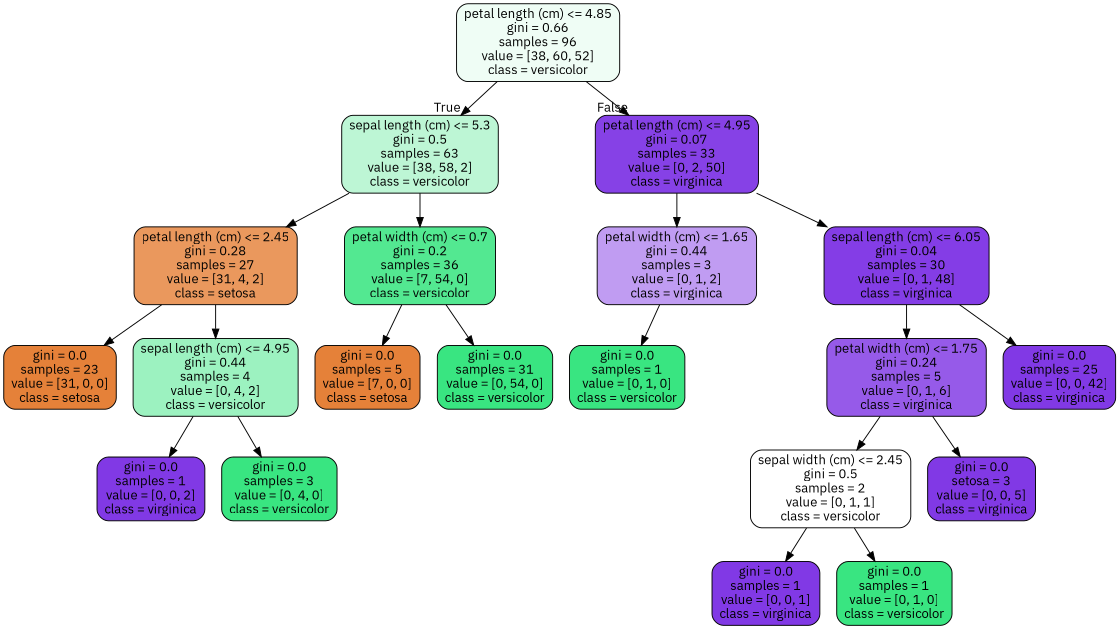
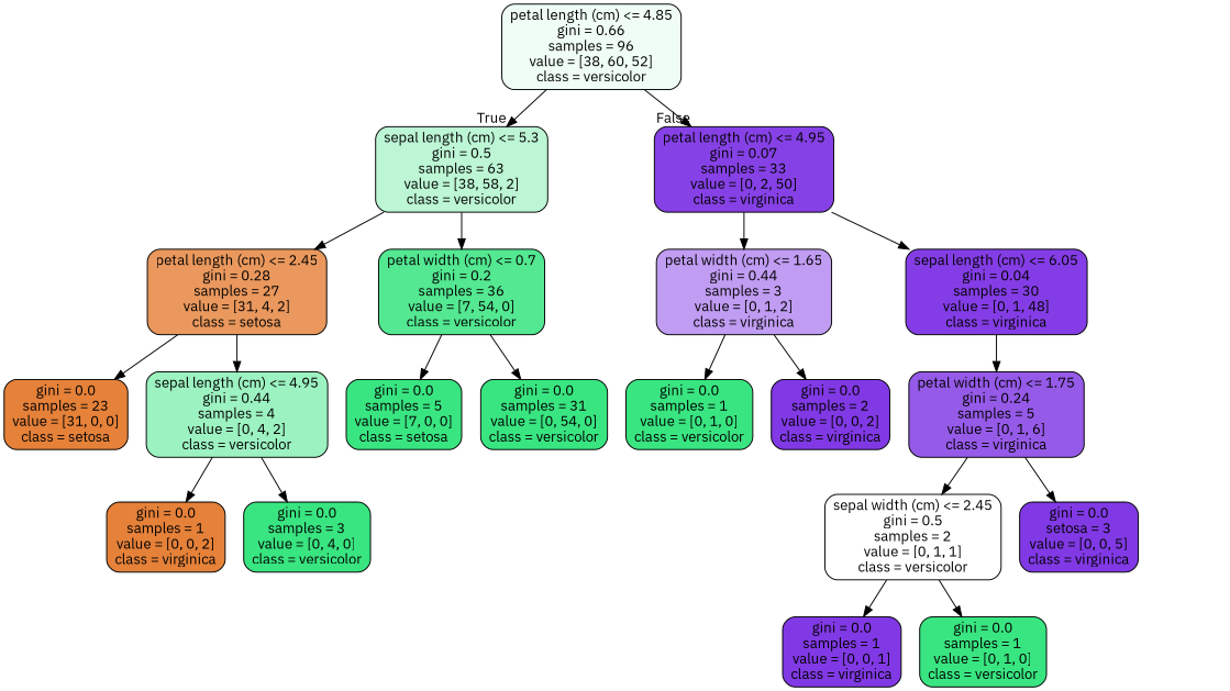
  digraph {
    fontname="IBM Plex Sans"
    node [color=black fillcolor="#8139e5" fontname="IBM Plex Sans" shape=box style="filled, rounded"]
    edge [fontname="IBM Plex Sans"]
    n1 [fillcolor="#effdf5" label="petal length (cm) <= 4.85\ngini = 0.66\nsamples = 96\nvalue = [38, 60, 52]\nclass = versicolor"]
    n2 [fillcolor="#bdf6d5" label="sepal length (cm) <= 5.3\ngini = 0.5\nsamples = 63\nvalue = [38, 58, 2]\nclass = versicolor"]
    n3 [fillcolor="#8641e6" label="petal length (cm) <= 4.95\ngini = 0.07\nsamples = 33\nvalue = [0, 2, 50]\nclass = virginica"]
    n4 [fillcolor="#ea985d" label="petal length (cm) <= 2.45\ngini = 0.28\nsamples = 27\nvalue = [31, 4, 2]\nclass = setosa"]
    n5 [fillcolor="#53e891" label="petal width (cm) <= 0.7\ngini = 0.2\nsamples = 36\nvalue = [7, 54, 0]\nclass = versicolor"]
    n6 [fillcolor="#c09cf2" label="petal width (cm) <= 1.65\ngini = 0.44\nsamples = 3\nvalue = [0, 1, 2]\nclass = virginica"]
    n7 [fillcolor="#843de6" label="sepal length (cm) <= 6.05\ngini = 0.04\nsamples = 30\nvalue = [0, 1, 48]\nclass = virginica"]
    n8 [fillcolor="#e58139" label="gini = 0.0\nsamples = 23\nvalue = [31, 0, 0]\nclass = setosa"]
    n9 [fillcolor="#9cf2c0" label="sepal length (cm) <= 4.95\ngini = 0.44\nsamples = 4\nvalue = [0, 4, 2]\nclass = versicolor"]
-   n10 [fillcolor="#e58139" label="gini = 0.0\nsamples = 5\nvalue = [7, 0, 0]\nclass = setosa"]
+   n10 [fillcolor="#39e581" label="gini = 0.0\nsamples = 5\nvalue = [7, 0, 0]\nclass = setosa"]
    n11 [fillcolor="#39e581" label="gini = 0.0\nsamples = 31\nvalue = [0, 54, 0]\nclass = versicolor"]
-   n12 [label="gini = 0.0\nsamples = 1\nvalue = [0, 0, 2]\nclass = virginica"]
+   n12 [fillcolor="#e58139" label="gini = 0.0\nsamples = 1\nvalue = [0, 0, 2]\nclass = virginica"]
    n13 [fillcolor="#39e581" label="gini = 0.0\nsamples = 3\nvalue = [0, 4, 0]\nclass = versicolor"]
    n14 [fillcolor="#39e581" label="gini = 0.0\nsamples = 1\nvalue = [0, 1, 0]\nclass = versicolor"]
+   n15 [label="gini = 0.0\nsamples = 2\nvalue = [0, 0, 2]\nclass = virginica"]
    n16 [fillcolor="#965ae9" label="petal width (cm) <= 1.75\ngini = 0.24\nsamples = 5\nvalue = [0, 1, 6]\nclass = virginica"]
-   n17 [label="gini = 0.0\nsamples = 25\nvalue = [0, 0, 42]\nclass = virginica"]
    n18 [fillcolor="#ffffff" label="sepal width (cm) <= 2.45\ngini = 0.5\nsamples = 2\nvalue = [0, 1, 1]\nclass = versicolor"]
    n19 [label="gini = 0.0\nsetosa = 3\nvalue = [0, 0, 5]\nclass = virginica"]
    n20 [label="gini = 0.0\nsamples = 1\nvalue = [0, 0, 1]\nclass = virginica"]
    n21 [fillcolor="#39e581" label="gini = 0.0\nsamples = 1\nvalue = [0, 1, 0]\nclass = versicolor"]
    n1 -> n2 [headlabel=True labelangle=45 labeldistance=2.5]
    n1 -> n3 [headlabel=False labelangle=-45 labeldistance=2.5]
    n2 -> n4
    n2 -> n5
    n3 -> n6
    n3 -> n7
    n4 -> n8
    n4 -> n9
    n5 -> n10
    n5 -> n11
    n6 -> n14
+   n6 -> n15
    n7 -> n16
-   n7 -> n17
    n9 -> n12
    n9 -> n13
    n16 -> n18
    n16 -> n19
    n18 -> n20
    n18 -> n21
  }
